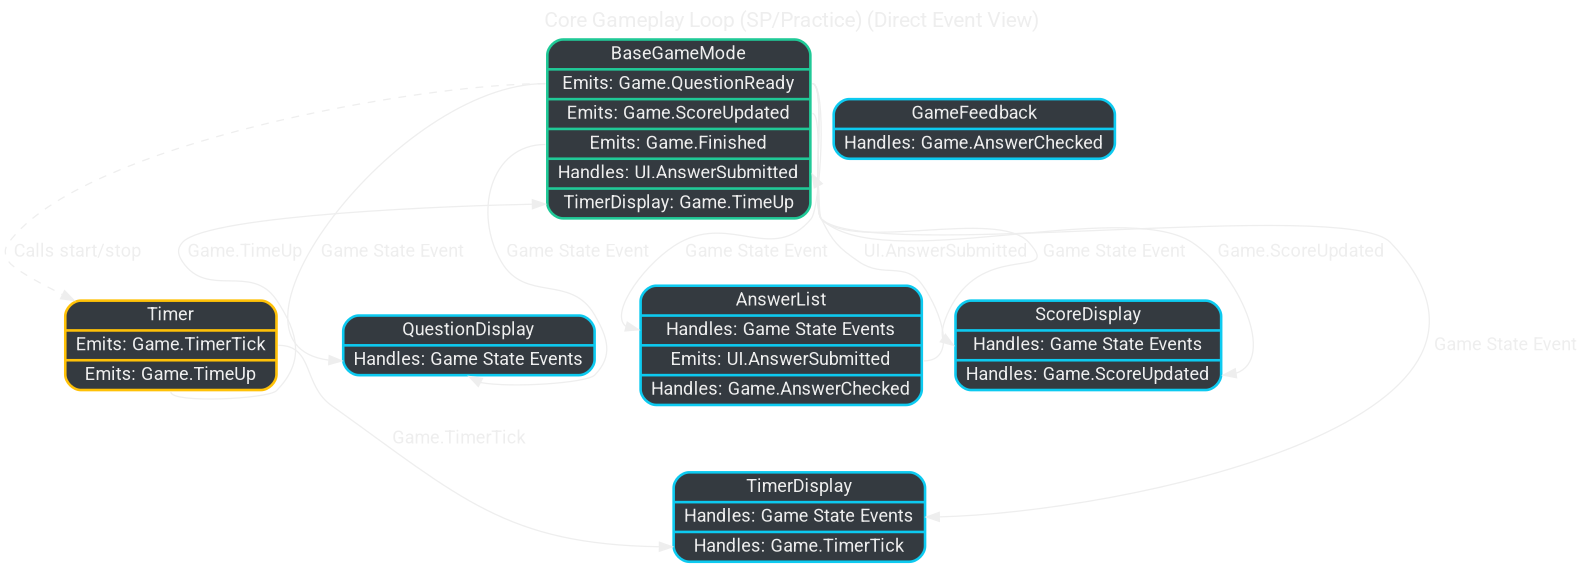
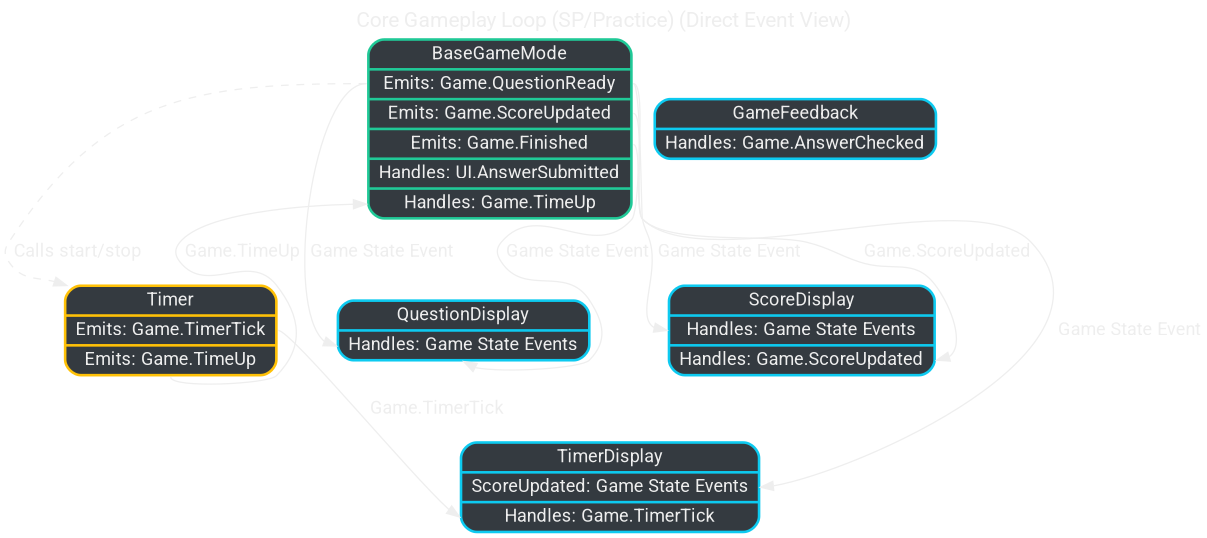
  digraph {
    fontcolor="#eeeeee"
    fontname=Roboto
    fontsize=16
    label="Core Gameplay Loop (SP/Practice) (Direct Event View)"
    labelloc=t
    rankdir=TD
    node [color="#0dcaf0" fillcolor="#343a40" fontcolor="#eeeeee" fontname=Roboto penwidth=2 shape=record style="rounded,filled"]
    edge [color="#eeeeee" fontcolor="#eeeeee" fontname=Roboto headport=handles_state tailport=emits_qready]
-   n1 [color="#20c997" label="{ BaseGameMode | {<emits_qready> Emits: Game.QuestionReady} | {<emits_score> Emits: Game.ScoreUpdated} | {<emits_finish> Emits: Game.Finished} | {<handles_ui> Handles: UI.AnswerSubmitted} | {<handles_timer> TimerDisplay: Game.TimeUp} }"]
+   n1 [color="#20c997" label="{ BaseGameMode | {<emits_qready> Emits: Game.QuestionReady} | {<emits_score> Emits: Game.ScoreUpdated} | {<emits_finish> Emits: Game.Finished} | {<handles_ui> Handles: UI.AnswerSubmitted} | {<handles_timer> Handles: Game.TimeUp} }"]
    n2 [color="#ffc107" label="{ Timer | {<emits_tick> Emits: Game.TimerTick} | {<emits_timeup> Emits: Game.TimeUp} }"]
    n3 [label="{ QuestionDisplay | {<handles_state> Handles: Game State Events} }"]
-   n4 [label="{ AnswerList | {<handles_state> Handles: Game State Events} | {<emits_ui> Emits: UI.AnswerSubmitted} | {<handles_logic> Handles: Game.AnswerChecked} }"]
    n5 [label="{ ScoreDisplay | {<handles_state> Handles: Game State Events} | {<handles_score> Handles: Game.ScoreUpdated} }"]
-   n6 [label="{ TimerDisplay | {<handles_state> Handles: Game State Events} | {<handles_timer> Handles: Game.TimerTick} }"]
+   n6 [label="{ TimerDisplay | {<handles_state> ScoreUpdated: Game State Events} | {<handles_timer> Handles: Game.TimerTick} }"]
    n7 [label="{ GameFeedback | {<handles_logic> Handles: Game.AnswerChecked} }"]
    n1 -> n2 [label=" Calls start/stop" style=dashed]
    n1 -> n3 [label=" Game State Event"]
    n1 -> n3 [label=" Game State Event" tailport=emits_finish]
-   n1 -> n4 [label=" Game State Event"]
    n1 -> n5 [label=" Game State Event"]
    n1 -> n5 [headport=handles_score label=" Game.ScoreUpdated" tailport=emits_score]
    n1 -> n6 [label=" Game State Event"]
    n2 -> n1 [headport=handles_timer label=" Game.TimeUp" tailport=emits_timeup]
    n2 -> n6 [headport=handles_timer label=" Game.TimerTick" tailport=emits_tick]
-   n4 -> n1 [headport=handles_ui label=" UI.AnswerSubmitted" tailport=emits_ui]
  }
